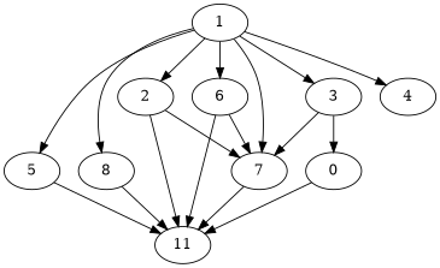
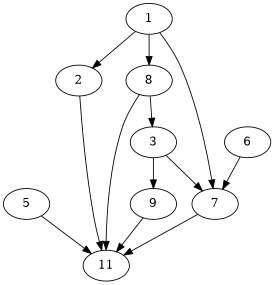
  digraph {
    fontname="DejaVu Serif"
    node [Weight=192 fontname="DejaVu Serif"]
    edge [Weight=6 fontname="DejaVu Serif"]
    2 [Weight=128]
    1
    3
-   4 [Weight=170]
    5 [Weight=85]
    6 [Weight=213]
    8 [Weight=213]
    7 [Weight=64]
    n9 [Weight=149 label=11]
-   9 [Weight=85 label=0]
-   2 -> 7 [Weight=7]
+   9 [Weight=85]
    2 -> n9 [Weight=10]
    1 -> 2 [Weight=10]
-   1 -> 3 [Weight=9]
-   1 -> 4 [Weight=3]
-   1 -> 5 [Weight=4]
-   1 -> 6 [Weight=4]
+   8 -> 3 [Weight=9]
    1 -> 8
    1 -> 7 [Weight=7]
    3 -> 7 [Weight=2]
    3 -> 9
    5 -> n9 [Weight=9]
    6 -> 7 [Weight=8]
-   6 -> n9
    8 -> n9 [Weight=4]
    7 -> n9 [Weight=2]
    9 -> n9
  }
